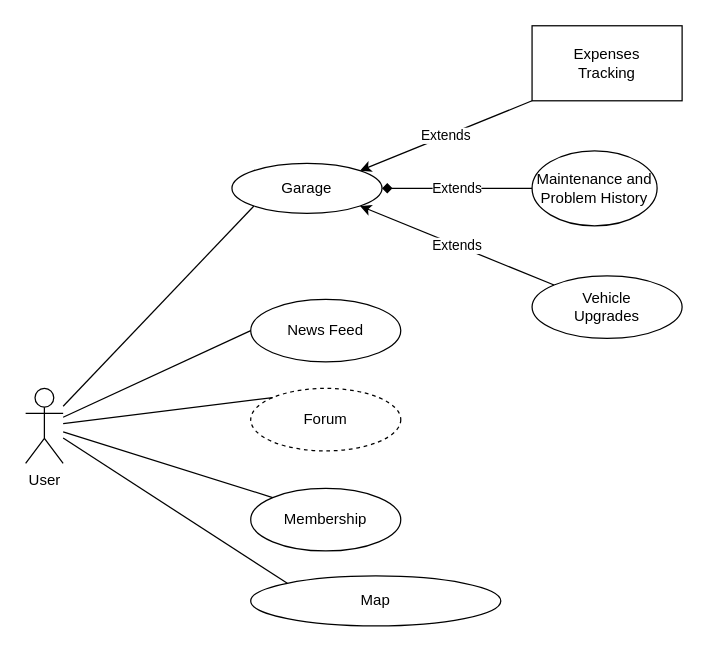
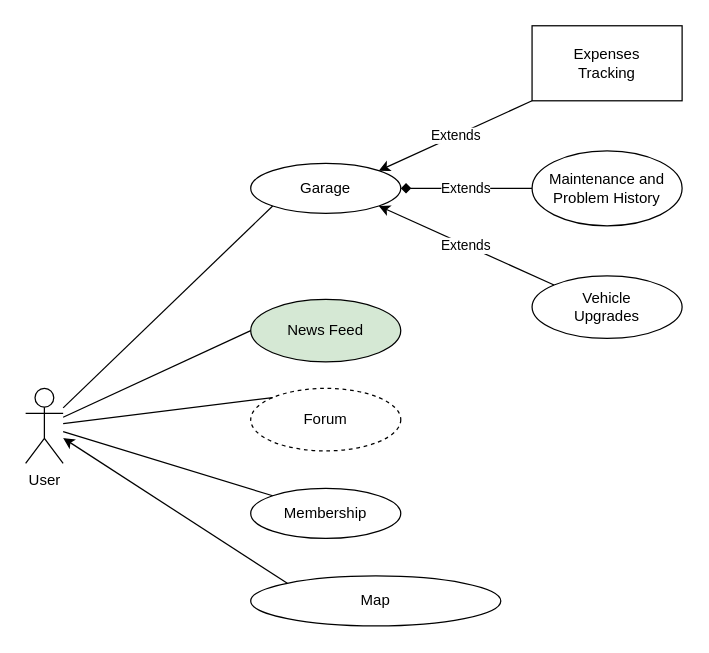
  <mxCell id="0" />
  <mxCell id="1" parent="0" />
  <mxCell id="2" value="User" style="shape=umlActor;verticalLabelPosition=bottom;verticalAlign=top;html=1;outlineConnect=0;" vertex="1" parent="1"><mxGeometry x="20" y="310" width="30" height="60" as="geometry" /></mxCell>
- <mxCell id="3" value="Garage" style="ellipse;whiteSpace=wrap;html=1;" vertex="1" parent="1"><mxGeometry x="185" y="130" width="120" height="40" as="geometry" /></mxCell>
+ <mxCell id="3" value="Garage" style="ellipse;whiteSpace=wrap;html=1;" vertex="1" parent="1"><mxGeometry x="200" y="130" width="120" height="40" as="geometry" /></mxCell>
  <mxCell id="4" value="" style="endArrow=none;html=1;rounded=0;entryX=0;entryY=1;entryDx=0;entryDy=0;" edge="1" parent="1" source="2" target="3"><mxGeometry width="50" height="50" relative="1" as="geometry"><mxPoint x="80" y="260" as="sourcePoint" /><mxPoint x="150" y="278.79" as="targetPoint" /></mxGeometry></mxCell>
  <mxCell id="5" value="Expenses&lt;br&gt;Tracking" style="whiteSpace=wrap;html=1;rounded=0;" vertex="1" parent="1"><mxGeometry x="425" y="20" width="120" height="60" as="geometry" /></mxCell>
  <mxCell id="6" value="Extends" style="endArrow=classic;html=1;rounded=0;entryX=1;entryY=0;entryDx=0;entryDy=0;exitX=0;exitY=1;exitDx=0;exitDy=0;" edge="1" parent="1" source="5" target="3"><mxGeometry width="50" height="50" relative="1" as="geometry"><mxPoint x="427.574" y="160.003" as="sourcePoint" /><mxPoint x="450" y="488.79" as="targetPoint" /></mxGeometry></mxCell>
- <mxCell id="7" value="News Feed" style="ellipse;whiteSpace=wrap;html=1;" vertex="1" parent="1"><mxGeometry x="200" y="238.79" width="120" height="50" as="geometry" /></mxCell>
+ <mxCell id="7" value="News Feed" style="ellipse;whiteSpace=wrap;html=1;fillColor=#d5e8d4;" vertex="1" parent="1"><mxGeometry x="200" y="238.79" width="120" height="50" as="geometry" /></mxCell>
  <mxCell id="8" value="" style="endArrow=none;html=1;rounded=0;entryX=0;entryY=0.5;entryDx=0;entryDy=0;" edge="1" parent="1" source="2" target="7"><mxGeometry width="50" height="50" relative="1" as="geometry"><mxPoint x="60" y="330" as="sourcePoint" /><mxPoint x="450" y="488.79" as="targetPoint" /></mxGeometry></mxCell>
  <mxCell id="9" value="Forum" style="ellipse;whiteSpace=wrap;html=1;dashed=1;" vertex="1" parent="1"><mxGeometry x="200" y="310" width="120" height="50" as="geometry" /></mxCell>
  <mxCell id="10" value="" style="endArrow=none;html=1;rounded=0;entryX=0;entryY=0;entryDx=0;entryDy=0;" edge="1" parent="1" source="2" target="9"><mxGeometry width="50" height="50" relative="1" as="geometry"><mxPoint x="60" y="340" as="sourcePoint" /><mxPoint x="450" y="488.79" as="targetPoint" /></mxGeometry></mxCell>
- <mxCell id="11" value="Maintenance and&lt;br&gt;Problem History" style="ellipse;whiteSpace=wrap;html=1;" vertex="1" parent="1"><mxGeometry x="425" y="120" width="100" height="60" as="geometry" /></mxCell>
+ <mxCell id="11" value="Maintenance and&lt;br&gt;Problem History" style="ellipse;whiteSpace=wrap;html=1;" vertex="1" parent="1"><mxGeometry x="425" y="120" width="120" height="60" as="geometry" /></mxCell>
  <mxCell id="12" value="Extends" style="endArrow=diamond;html=1;rounded=0;entryX=1;entryY=0.5;entryDx=0;entryDy=0;exitX=0;exitY=0.5;exitDx=0;exitDy=0;" edge="1" parent="1" source="11" target="3"><mxGeometry width="50" height="50" relative="1" as="geometry"><mxPoint x="400" y="528.79" as="sourcePoint" /><mxPoint x="450" y="478.79" as="targetPoint" /></mxGeometry></mxCell>
  <mxCell id="13" value="Vehicle&lt;br&gt;Upgrades" style="ellipse;whiteSpace=wrap;html=1;" vertex="1" parent="1"><mxGeometry x="425" y="220" width="120" height="50" as="geometry" /></mxCell>
  <mxCell id="14" value="Extends" style="endArrow=classic;html=1;rounded=0;entryX=1;entryY=1;entryDx=0;entryDy=0;exitX=0;exitY=0;exitDx=0;exitDy=0;" edge="1" parent="1" source="13" target="3"><mxGeometry width="50" height="50" relative="1" as="geometry"><mxPoint x="400" y="528.79" as="sourcePoint" /><mxPoint x="450" y="478.79" as="targetPoint" /></mxGeometry></mxCell>
- <mxCell id="15" value="Membership" style="ellipse;whiteSpace=wrap;html=1;" vertex="1" parent="1"><mxGeometry x="200" y="390" width="120" height="50" as="geometry" /></mxCell>
+ <mxCell id="15" value="Membership" style="ellipse;whiteSpace=wrap;html=1;" vertex="1" parent="1"><mxGeometry x="200" y="390" width="120" height="40" as="geometry" /></mxCell>
  <mxCell id="16" value="" style="endArrow=none;html=1;rounded=0;entryX=0;entryY=0;entryDx=0;entryDy=0;" edge="1" parent="1" source="2" target="15"><mxGeometry width="50" height="50" relative="1" as="geometry"><mxPoint x="60" y="340" as="sourcePoint" /><mxPoint x="450" y="478.79" as="targetPoint" /></mxGeometry></mxCell>
  <mxCell id="17" value="Map" style="ellipse;whiteSpace=wrap;html=1;" vertex="1" parent="1"><mxGeometry x="200" y="460" width="200" height="40" as="geometry" /></mxCell>
- <mxCell id="18" value="" style="endArrow=none;html=1;rounded=0;exitX=0;exitY=0;exitDx=0;exitDy=0;" edge="1" parent="1" source="17" target="2"><mxGeometry width="50" height="50" relative="1" as="geometry"><mxPoint x="400" y="410" as="sourcePoint" /><mxPoint x="450" y="360" as="targetPoint" /></mxGeometry></mxCell>
+ <mxCell id="18" value="" style="endArrow=classic;html=1;rounded=0;exitX=0;exitY=0;exitDx=0;exitDy=0;" edge="1" parent="1" source="17" target="2"><mxGeometry width="50" height="50" relative="1" as="geometry"><mxPoint x="400" y="410" as="sourcePoint" /><mxPoint x="450" y="360" as="targetPoint" /></mxGeometry></mxCell>
